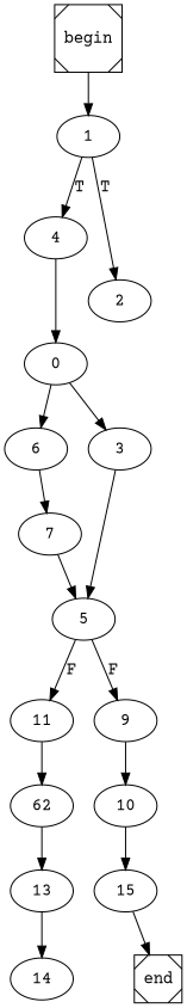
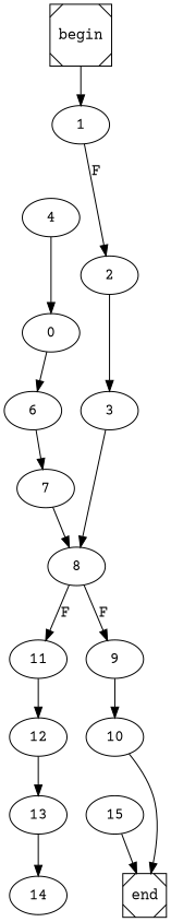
  digraph {
    fontname="Courier Prime"
    node [fontname="Courier Prime"]
    edge [fontname="Courier Prime"]
    begin [shape=Msquare]
    1
    4
    2
    end [shape=Msquare]
    n6 [label=0]
    3
    6
-   8 [label=5]
+   8
    11
    9
-   12 [label=62]
+   12
    10
    7
    13
    15
    14
    begin -> 1
-   1 -> 4 [label=T]
-   1 -> 2 [label=T]
+   1 -> 2 [label=F]
    4 -> n6
-   n6 -> 3
+   2 -> 3
    n6 -> 6
    3 -> 8
    6 -> 7
    8 -> 11 [label=F]
    8 -> 9 [label=F]
    11 -> 12
    9 -> 10
    12 -> 13
-   10 -> 15
+   10 -> end
    7 -> 8
    13 -> 14
    15 -> end
  }
